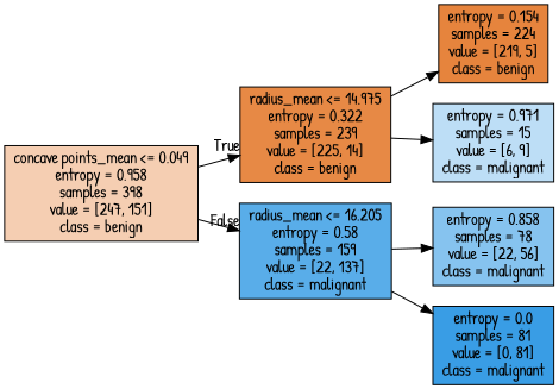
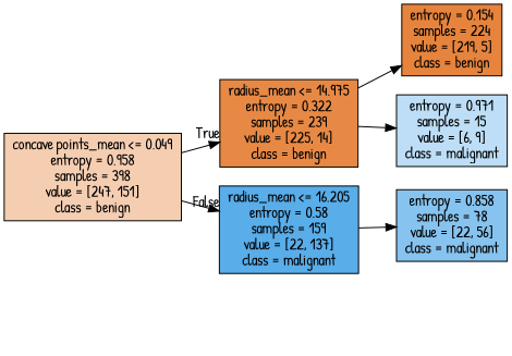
  digraph {
    rankdir=LR
    fontname="Patrick Hand"
    node [color=black shape=box style=filled fontname="Patrick Hand"]
    edge [fontname="Patrick Hand"]
    n1 [fillcolor="#e5813963" label="concave points_mean <= 0.049\nentropy = 0.958\nsamples = 398\nvalue = [247, 151]\nclass = benign"]
    n2 [fillcolor="#e58139ef" label="radius_mean <= 14.975\nentropy = 0.322\nsamples = 239\nvalue = [225, 14]\nclass = benign"]
    n3 [fillcolor="#399de5d6" label="radius_mean <= 16.205\nentropy = 0.58\nsamples = 159\nvalue = [22, 137]\nclass = malignant"]
    n4 [fillcolor="#e58139f9" label="entropy = 0.154\nsamples = 224\nvalue = [219, 5]\nclass = benign"]
    n5 [fillcolor="#399de555" label="entropy = 0.971\nsamples = 15\nvalue = [6, 9]\nclass = malignant"]
    n6 [fillcolor="#399de59b" label="entropy = 0.858\nsamples = 78\nvalue = [22, 56]\nclass = malignant"]
-   n7 [fillcolor="#399de5ff" label="entropy = 0.0\nsamples = 81\nvalue = [0, 81]\nclass = malignant"]
    n1 -> n2 [headlabel=True labelangle=45 labeldistance=2.5]
    n1 -> n3 [headlabel=False labelangle=-45 labeldistance=2.5]
    n2 -> n4
    n2 -> n5
    n3 -> n6
-   n3 -> n7
  }
